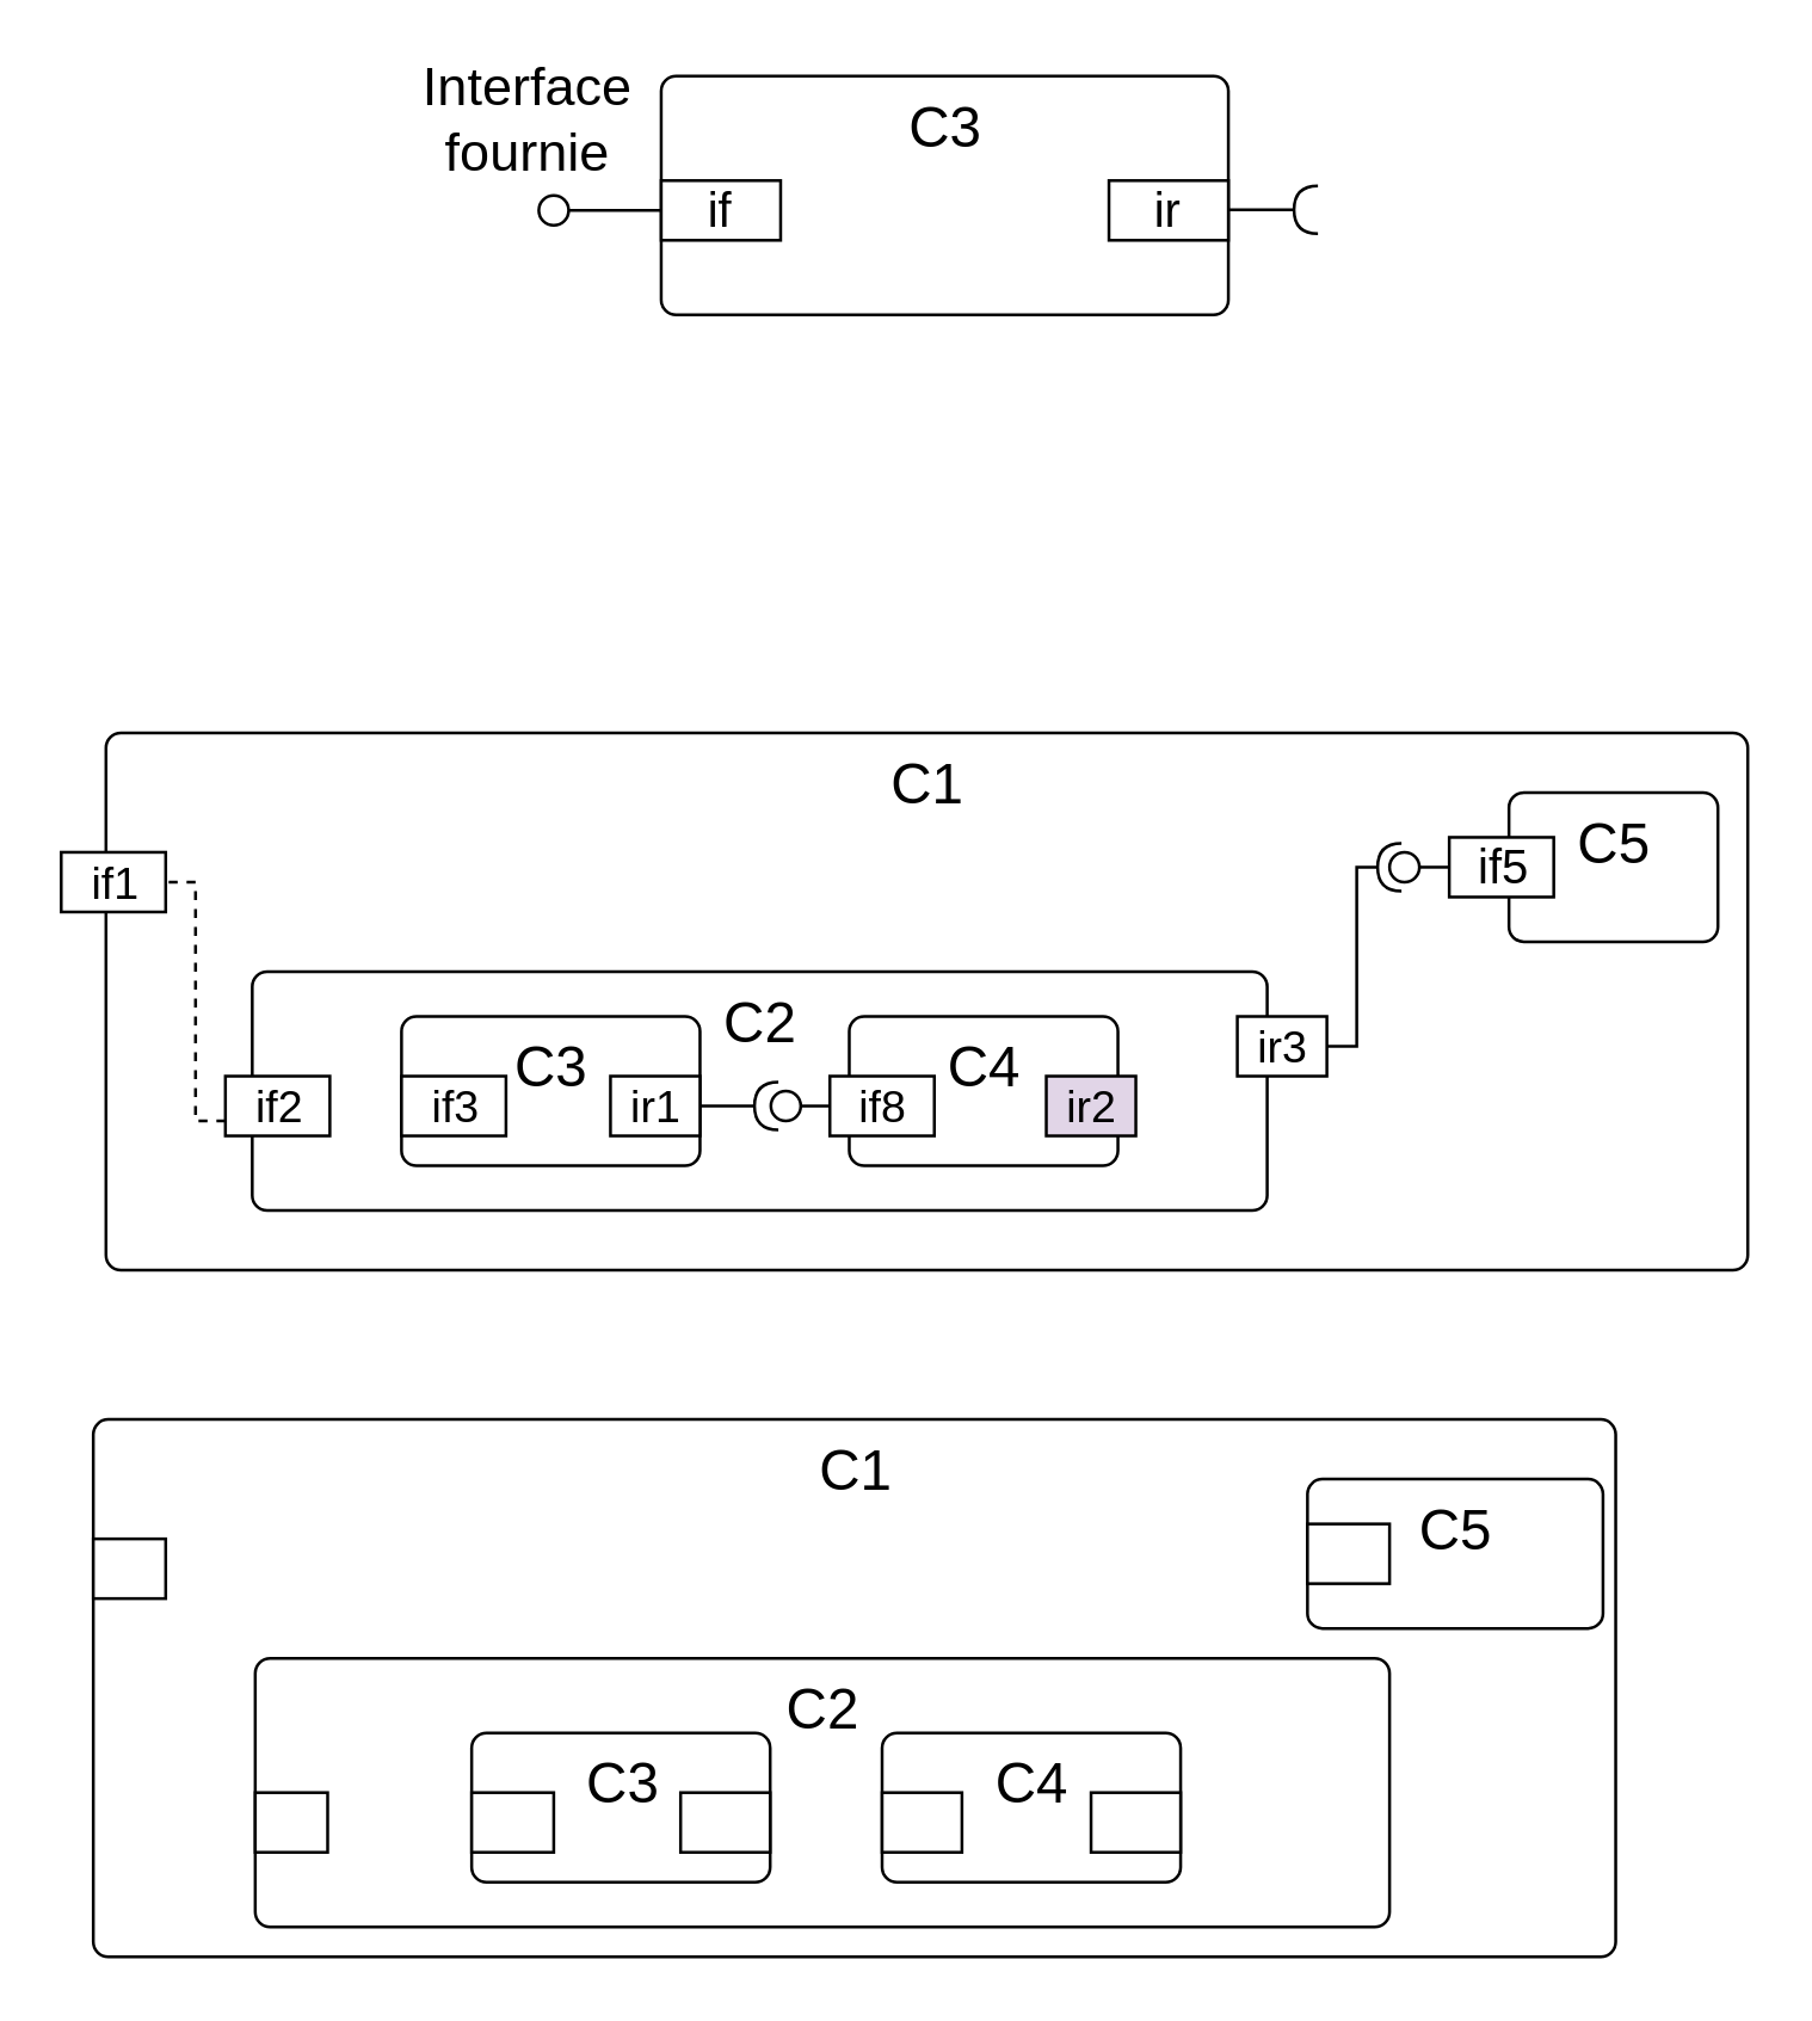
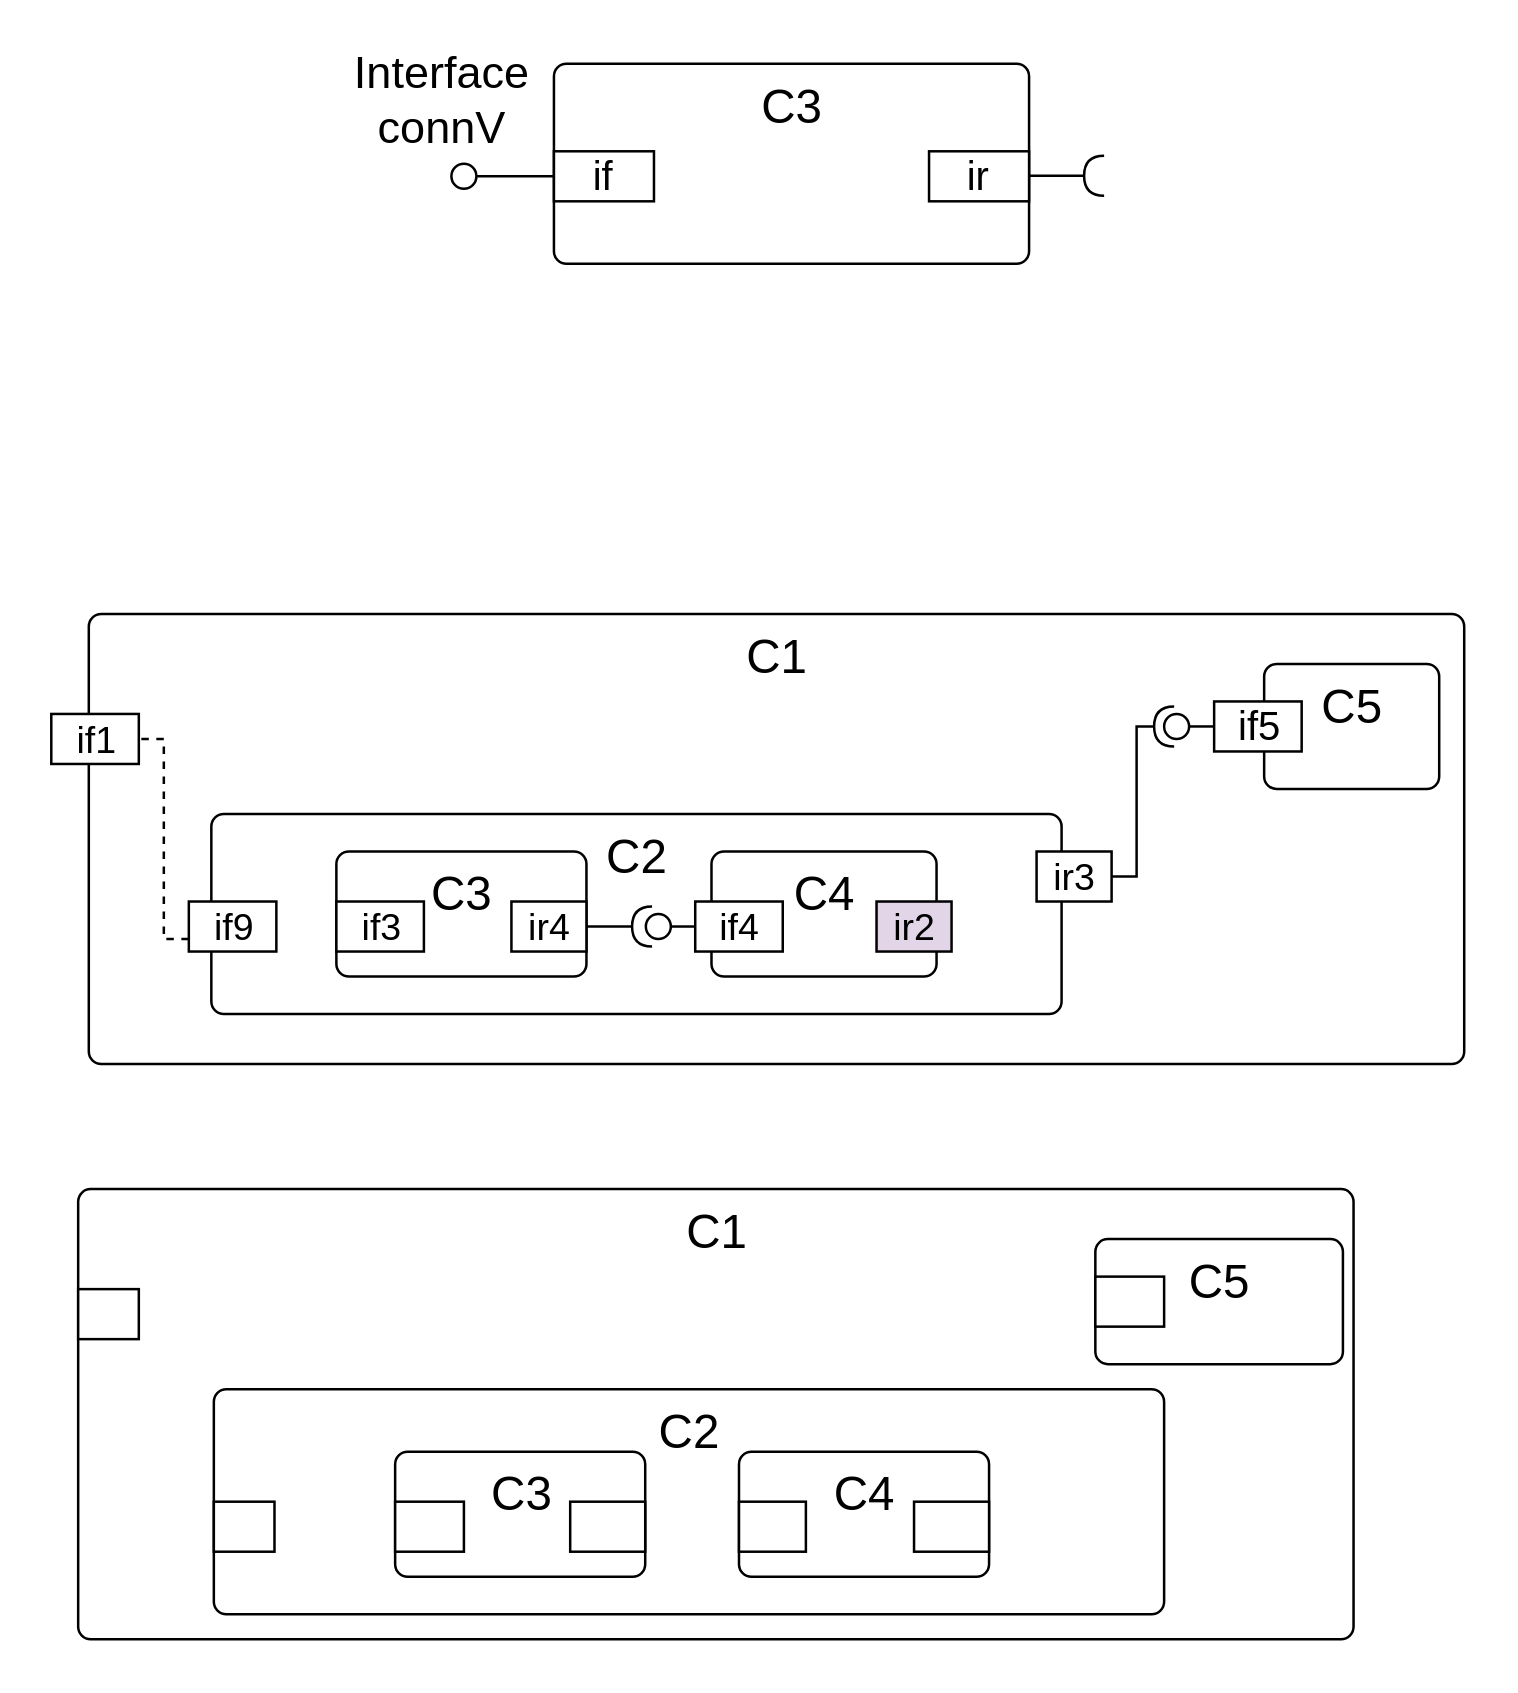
  <mxCell id="0" />
  <mxCell id="1" parent="0" />
  <mxCell id="2" value="&lt;font style=&quot;font-size: 19px&quot;&gt;C3&lt;/font&gt;" style="html=1;align=center;verticalAlign=top;rounded=1;absoluteArcSize=1;arcSize=10;dashed=0;" parent="1" vertex="1"><mxGeometry x="221" y="25" width="190" height="80" as="geometry" /></mxCell>
  <mxCell id="3" value="&lt;div align=&quot;center&quot;&gt;&lt;font style=&quot;font-size: 19px&quot;&gt;C1&lt;/font&gt;&lt;/div&gt;" style="html=1;align=center;verticalAlign=top;rounded=1;absoluteArcSize=1;arcSize=10;dashed=0;" parent="1" vertex="1"><mxGeometry x="35" y="245" width="550" height="180" as="geometry" /></mxCell>
- <mxCell id="4" value="&lt;font style=&quot;font-size: 18px&quot;&gt;Interface&lt;br&gt;fournie&lt;/font&gt;" style="text;html=1;align=center;verticalAlign=middle;resizable=0;points=[];autosize=1;strokeColor=none;fillColor=none;" parent="1" vertex="1"><mxGeometry x="131" y="20" width="90" height="40" as="geometry" /></mxCell>
+ <mxCell id="4" value="&lt;font style=&quot;font-size: 18px&quot;&gt;Interface&lt;br&gt;connV&lt;/font&gt;" style="text;html=1;align=center;verticalAlign=middle;resizable=0;points=[];autosize=1;strokeColor=none;fillColor=none;" parent="1" vertex="1"><mxGeometry x="131" y="20" width="90" height="40" as="geometry" /></mxCell>
  <mxCell id="5" value="&lt;div align=&quot;center&quot;&gt;&lt;font style=&quot;font-size: 19px&quot;&gt;C2&lt;/font&gt;&lt;/div&gt;" style="html=1;align=center;verticalAlign=top;rounded=1;absoluteArcSize=1;arcSize=10;dashed=0;" parent="1" vertex="1"><mxGeometry x="84" y="325" width="340" height="80" as="geometry" /></mxCell>
  <mxCell id="6" value="connV" style="html=1;" parent="1" vertex="1"><mxGeometry x="152.25" y="350" width="50" height="20" as="geometry" /></mxCell>
  <mxCell id="7" value="&lt;font style=&quot;font-size: 19px&quot;&gt;C3&lt;/font&gt;" style="html=1;align=center;verticalAlign=top;rounded=1;absoluteArcSize=1;arcSize=10;dashed=0;" parent="1" vertex="1"><mxGeometry x="134" y="340" width="100" height="50" as="geometry" /></mxCell>
  <mxCell id="8" value="&lt;font style=&quot;font-size: 15px&quot;&gt;if3&lt;/font&gt;" style="html=1;" parent="1" vertex="1"><mxGeometry x="134" y="360" width="35" height="20" as="geometry" /></mxCell>
  <mxCell id="9" value="&lt;font style=&quot;font-size: 19px&quot;&gt;C4&lt;/font&gt;" style="html=1;align=center;verticalAlign=top;rounded=1;absoluteArcSize=1;arcSize=10;dashed=0;" parent="1" vertex="1"><mxGeometry x="284" y="340" width="90" height="50" as="geometry" /></mxCell>
- <mxCell id="10" value="&lt;font style=&quot;font-size: 15px&quot;&gt;if8&lt;/font&gt;" style="html=1;" parent="1" vertex="1"><mxGeometry x="277.5" y="360" width="35" height="20" as="geometry" /></mxCell>
- <mxCell id="11" value="&lt;font style=&quot;font-size: 15px&quot;&gt;if2&lt;/font&gt;" style="html=1;" parent="1" vertex="1"><mxGeometry x="75" y="360" width="35" height="20" as="geometry" /></mxCell>
+ <mxCell id="10" value="&lt;font style=&quot;font-size: 15px&quot;&gt;if4&lt;/font&gt;" style="html=1;" parent="1" vertex="1"><mxGeometry x="277.5" y="360" width="35" height="20" as="geometry" /></mxCell>
+ <mxCell id="11" value="&lt;font style=&quot;font-size: 15px&quot;&gt;if9&lt;/font&gt;" style="html=1;" parent="1" vertex="1"><mxGeometry x="75" y="360" width="35" height="20" as="geometry" /></mxCell>
  <mxCell id="12" value="" style="rounded=0;orthogonalLoop=1;jettySize=auto;html=1;endArrow=halfCircle;endFill=0;endSize=6;strokeWidth=1;" parent="1" edge="1"><mxGeometry relative="1" as="geometry"><mxPoint x="135.25" y="370" as="sourcePoint" /><mxPoint x="135.25" y="370" as="targetPoint" /></mxGeometry></mxCell>
- <mxCell id="13" value="&lt;font style=&quot;font-size: 15px&quot;&gt;ir1&lt;/font&gt;" style="html=1;" parent="1" vertex="1"><mxGeometry x="204" y="360" width="30" height="20" as="geometry" /></mxCell>
+ <mxCell id="13" value="&lt;font style=&quot;font-size: 15px&quot;&gt;ir4&lt;/font&gt;" style="html=1;" parent="1" vertex="1"><mxGeometry x="204" y="360" width="30" height="20" as="geometry" /></mxCell>
  <mxCell id="14" value="&lt;font style=&quot;font-size: 19px&quot;&gt;C5&lt;/font&gt;" style="html=1;align=center;verticalAlign=top;rounded=1;absoluteArcSize=1;arcSize=10;dashed=0;" parent="1" vertex="1"><mxGeometry x="505" y="265" width="70" height="50" as="geometry" /></mxCell>
  <mxCell id="15" value="&lt;font style=&quot;font-size: 15px&quot;&gt;ir2&lt;/font&gt;" style="html=1;fillColor=#e1d5e7;" parent="1" vertex="1"><mxGeometry x="350" y="360" width="30" height="20" as="geometry" /></mxCell>
  <mxCell id="16" value="&lt;font style=&quot;font-size: 16px&quot;&gt;if5&lt;/font&gt;" style="html=1;" parent="1" vertex="1"><mxGeometry x="485" y="280" width="35" height="20" as="geometry" /></mxCell>
  <mxCell id="17" value="&lt;font style=&quot;font-size: 15px&quot;&gt;if1&lt;/font&gt;" style="html=1;" parent="1" vertex="1"><mxGeometry x="20" y="285" width="35" height="20" as="geometry" /></mxCell>
  <mxCell id="18" value="" style="rounded=0;orthogonalLoop=1;jettySize=auto;html=1;endArrow=none;endFill=0;exitX=0;exitY=0.75;exitDx=0;exitDy=0;entryX=1;entryY=0.5;entryDx=0;entryDy=0;dashed=1;" parent="1" source="11" target="17" edge="1"><mxGeometry relative="1" as="geometry"><mxPoint x="74" y="385" as="sourcePoint" /><mxPoint x="105" y="295" as="targetPoint" /><Array as="points"><mxPoint x="65" y="375" /><mxPoint x="65" y="295" /></Array></mxGeometry></mxCell>
  <mxCell id="19" value="&lt;div align=&quot;center&quot;&gt;&lt;font style=&quot;font-size: 19px&quot;&gt;C1&lt;/font&gt;&lt;/div&gt;" style="html=1;align=center;verticalAlign=top;rounded=1;absoluteArcSize=1;arcSize=10;dashed=0;" parent="1" vertex="1"><mxGeometry x="30.75" y="475" width="510" height="180" as="geometry" /></mxCell>
  <mxCell id="20" value="&lt;div align=&quot;center&quot;&gt;&lt;font style=&quot;font-size: 19px&quot;&gt;C2&lt;/font&gt;&lt;/div&gt;" style="html=1;align=center;verticalAlign=top;rounded=1;absoluteArcSize=1;arcSize=10;dashed=0;" parent="1" vertex="1"><mxGeometry x="85" y="555" width="380" height="90" as="geometry" /></mxCell>
  <mxCell id="21" value="connV" style="html=1;" parent="1" vertex="1"><mxGeometry x="175.75" y="590" width="50" height="20" as="geometry" /></mxCell>
  <mxCell id="22" value="&lt;font style=&quot;font-size: 19px&quot;&gt;C3&lt;/font&gt;" style="html=1;align=center;verticalAlign=top;rounded=1;absoluteArcSize=1;arcSize=10;dashed=0;" parent="1" vertex="1"><mxGeometry x="157.5" y="580" width="100" height="50" as="geometry" /></mxCell>
  <mxCell id="23" value="" style="html=1;" parent="1" vertex="1"><mxGeometry x="157.5" y="600" width="27.5" height="20" as="geometry" /></mxCell>
  <mxCell id="24" value="&lt;font style=&quot;font-size: 19px&quot;&gt;C4&lt;/font&gt;" style="html=1;align=center;verticalAlign=top;rounded=1;absoluteArcSize=1;arcSize=10;dashed=0;" parent="1" vertex="1"><mxGeometry x="295" y="580" width="100" height="50" as="geometry" /></mxCell>
  <mxCell id="25" value="" style="html=1;" parent="1" vertex="1"><mxGeometry x="295" y="600" width="26.75" height="20" as="geometry" /></mxCell>
  <mxCell id="26" value="" style="html=1;" parent="1" vertex="1"><mxGeometry x="85" y="600" width="24.25" height="20" as="geometry" /></mxCell>
  <mxCell id="27" value="" style="rounded=0;orthogonalLoop=1;jettySize=auto;html=1;endArrow=halfCircle;endFill=0;endSize=6;strokeWidth=1;" parent="1" edge="1"><mxGeometry relative="1" as="geometry"><mxPoint x="158.75" y="610" as="sourcePoint" /><mxPoint x="158.75" y="610" as="targetPoint" /></mxGeometry></mxCell>
  <mxCell id="28" value="" style="html=1;" parent="1" vertex="1"><mxGeometry x="227.5" y="600" width="30" height="20" as="geometry" /></mxCell>
  <mxCell id="29" value="&lt;font style=&quot;font-size: 19px&quot;&gt;C5&lt;/font&gt;" style="html=1;align=center;verticalAlign=top;rounded=1;absoluteArcSize=1;arcSize=10;dashed=0;" parent="1" vertex="1"><mxGeometry x="437.5" y="495" width="99" height="50" as="geometry" /></mxCell>
  <mxCell id="30" value="" style="html=1;" parent="1" vertex="1"><mxGeometry x="365" y="600" width="30" height="20" as="geometry" /></mxCell>
  <mxCell id="31" value="" style="html=1;" parent="1" vertex="1"><mxGeometry x="437.5" y="510" width="27.5" height="20" as="geometry" /></mxCell>
  <mxCell id="32" value="" style="html=1;" parent="1" vertex="1"><mxGeometry x="30.75" y="515" width="24.25" height="20" as="geometry" /></mxCell>
  <mxCell id="33" value="&lt;font style=&quot;font-size: 15px&quot;&gt;ir3&lt;/font&gt;" style="html=1;" parent="1" vertex="1"><mxGeometry x="414" y="340" width="30" height="20" as="geometry" /></mxCell>
  <mxCell id="34" value="" style="rounded=0;orthogonalLoop=1;jettySize=auto;html=1;endArrow=none;endFill=0;" edge="1" parent="1" target="36"><mxGeometry relative="1" as="geometry"><mxPoint x="221" y="70" as="sourcePoint" /></mxGeometry></mxCell>
  <mxCell id="35" value="" style="rounded=0;orthogonalLoop=1;jettySize=auto;html=1;endArrow=halfCircle;endFill=0;endSize=6;strokeWidth=1;" edge="1" parent="1"><mxGeometry relative="1" as="geometry"><mxPoint x="411" y="69.76" as="sourcePoint" /><mxPoint x="441" y="69.76" as="targetPoint" /><Array as="points" /></mxGeometry></mxCell>
  <mxCell id="36" value="" style="ellipse;whiteSpace=wrap;html=1;fontFamily=Helvetica;fontSize=12;fontColor=#000000;align=center;strokeColor=#000000;fillColor=#ffffff;points=[];aspect=fixed;resizable=0;" vertex="1" parent="1"><mxGeometry x="180" y="65" width="10" height="10" as="geometry" /></mxCell>
  <mxCell id="37" value="&lt;font style=&quot;font-size: 16px&quot;&gt;ir&lt;/font&gt;" style="rounded=0;whiteSpace=wrap;html=1;" vertex="1" parent="1"><mxGeometry x="371" y="60" width="40" height="20" as="geometry" /></mxCell>
  <mxCell id="38" value="&lt;font style=&quot;font-size: 16px&quot;&gt;if&lt;/font&gt;" style="rounded=0;whiteSpace=wrap;html=1;" vertex="1" parent="1"><mxGeometry x="221" y="60" width="40" height="20" as="geometry" /></mxCell>
  <mxCell id="39" value="" style="rounded=0;orthogonalLoop=1;jettySize=auto;html=1;endArrow=none;endFill=0;exitX=0;exitY=0.5;exitDx=0;exitDy=0;" edge="1" parent="1" target="41"><mxGeometry relative="1" as="geometry"><mxPoint x="277.5" y="370" as="sourcePoint" /></mxGeometry></mxCell>
  <mxCell id="40" value="" style="rounded=0;orthogonalLoop=1;jettySize=auto;html=1;endArrow=halfCircle;endFill=0;endSize=6;strokeWidth=1;" edge="1" parent="1"><mxGeometry relative="1" as="geometry"><mxPoint x="240.25" y="370" as="sourcePoint" /><mxPoint x="260.25" y="370" as="targetPoint" /><Array as="points"><mxPoint x="234" y="370" /><mxPoint x="240.25" y="370" /></Array></mxGeometry></mxCell>
  <mxCell id="41" value="" style="ellipse;whiteSpace=wrap;html=1;fontFamily=Helvetica;fontSize=12;fontColor=#000000;align=center;strokeColor=#000000;fillColor=#ffffff;points=[];aspect=fixed;resizable=0;" vertex="1" parent="1"><mxGeometry x="257.75" y="365" width="10" height="10" as="geometry" /></mxCell>
  <mxCell id="42" value="" style="rounded=0;orthogonalLoop=1;jettySize=auto;html=1;endArrow=none;endFill=0;" edge="1" parent="1" target="44"><mxGeometry relative="1" as="geometry"><mxPoint x="485" y="290" as="sourcePoint" /></mxGeometry></mxCell>
  <mxCell id="43" value="" style="rounded=0;orthogonalLoop=1;jettySize=auto;html=1;endArrow=halfCircle;endFill=0;endSize=6;strokeWidth=1;" edge="1" parent="1"><mxGeometry relative="1" as="geometry"><mxPoint x="444" y="350" as="sourcePoint" /><mxPoint x="469" y="290" as="targetPoint" /><Array as="points"><mxPoint x="454" y="350" /><mxPoint x="454" y="290" /></Array></mxGeometry></mxCell>
  <mxCell id="44" value="" style="ellipse;whiteSpace=wrap;html=1;fontFamily=Helvetica;fontSize=12;fontColor=#000000;align=center;strokeColor=#000000;fillColor=#ffffff;points=[];aspect=fixed;resizable=0;" vertex="1" parent="1"><mxGeometry x="465" y="285" width="10" height="10" as="geometry" /></mxCell>
